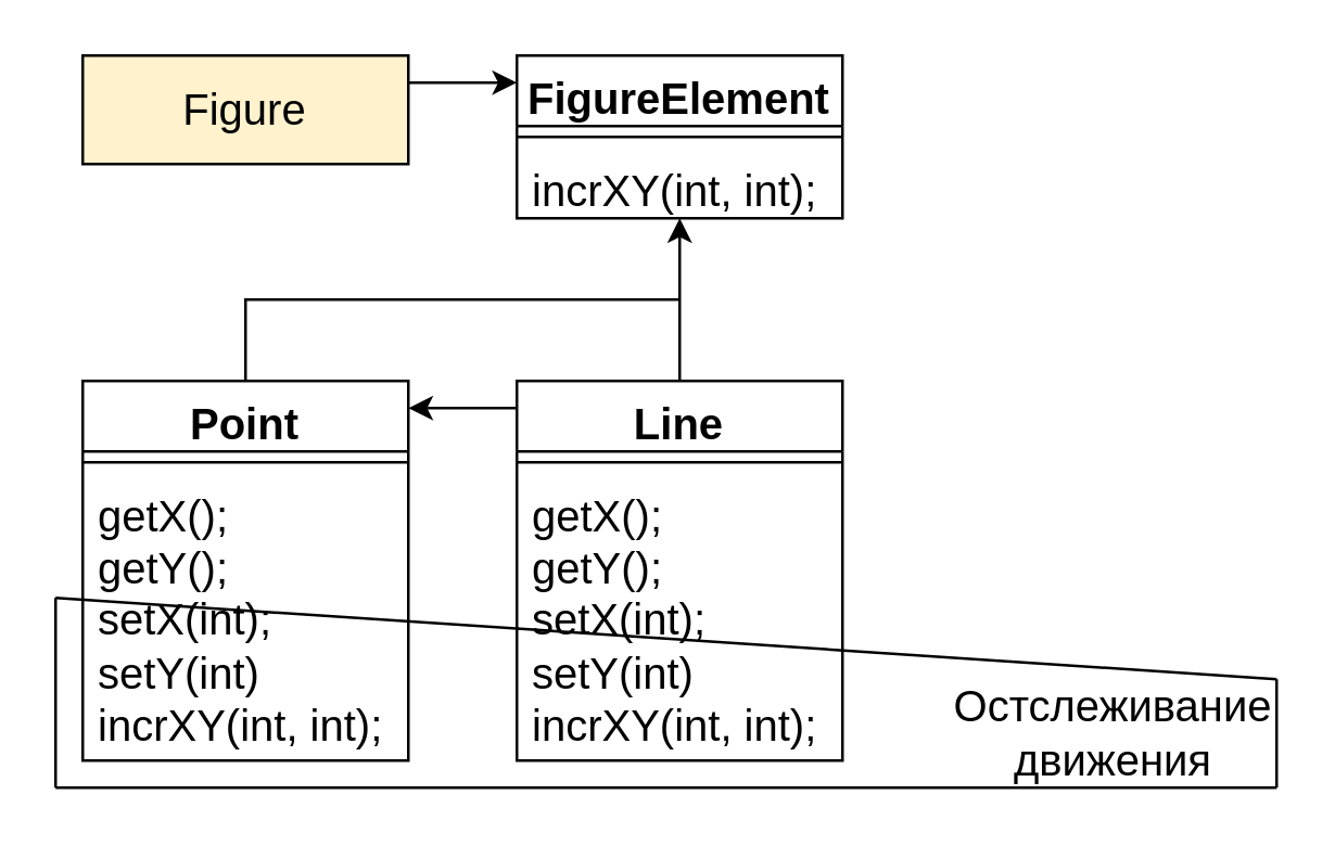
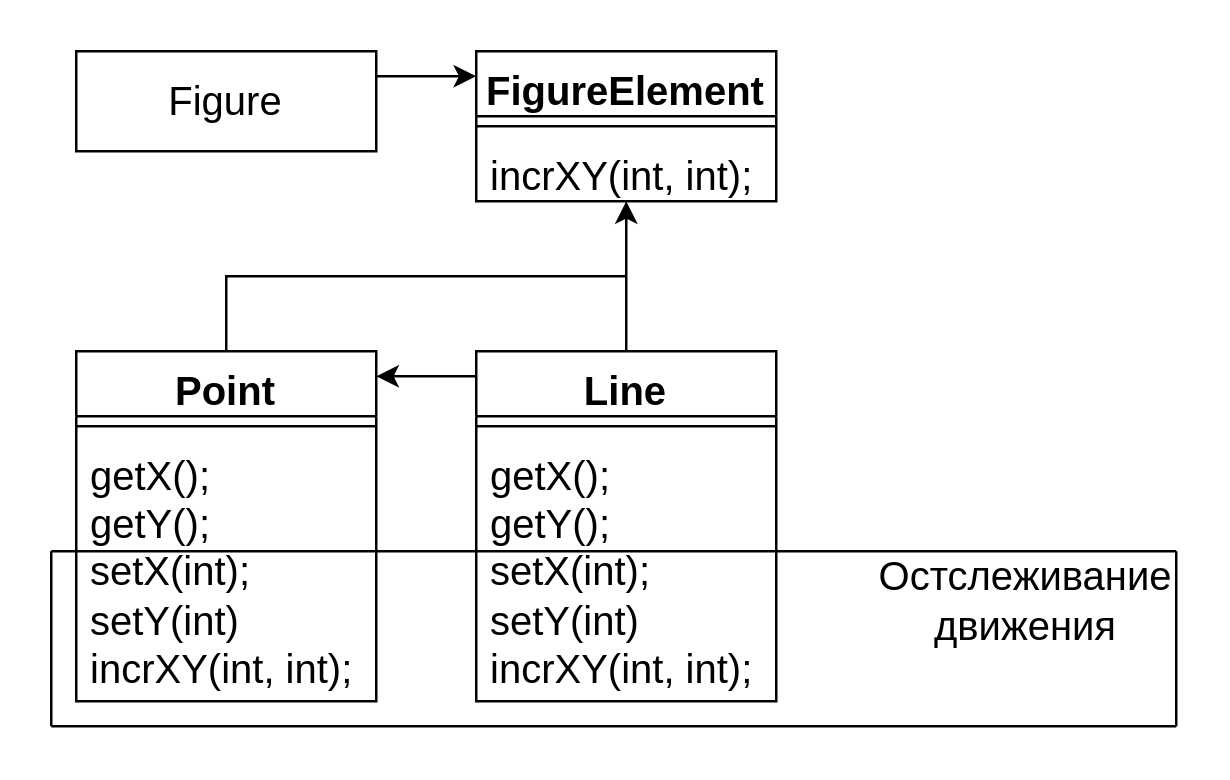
  <mxCell id="0" />
  <mxCell id="1" parent="0" />
- <mxCell id="2" value="&lt;font style=&quot;font-size: 16px;&quot;&gt;Figure&lt;/font&gt;" style="html=1;whiteSpace=wrap;fillColor=#fff2cc;" vertex="1" parent="1"><mxGeometry x="30" y="20" width="120" height="40" as="geometry" /></mxCell>
+ <mxCell id="2" value="&lt;font style=&quot;font-size: 16px;&quot;&gt;Figure&lt;/font&gt;" style="html=1;whiteSpace=wrap;" vertex="1" parent="1"><mxGeometry x="30" y="20" width="120" height="40" as="geometry" /></mxCell>
  <mxCell id="3" value="&lt;span style=&quot;font-size: 16px;&quot;&gt;FigureElement&lt;/span&gt;" style="swimlane;fontStyle=1;align=center;verticalAlign=top;childLayout=stackLayout;horizontal=1;startSize=26;horizontalStack=0;resizeParent=1;resizeParentMax=0;resizeLast=0;collapsible=1;marginBottom=0;whiteSpace=wrap;html=1;" vertex="1" parent="1"><mxGeometry x="190" y="20" width="120" height="60" as="geometry" /></mxCell>
  <mxCell id="4" value="" style="line;strokeWidth=1;fillColor=none;align=left;verticalAlign=middle;spacingTop=-1;spacingLeft=3;spacingRight=3;rotatable=0;labelPosition=right;points=[];portConstraint=eastwest;strokeColor=inherit;" vertex="1" parent="3"><mxGeometry y="26" width="120" height="8" as="geometry" /></mxCell>
  <mxCell id="5" value="&lt;font style=&quot;font-size: 16px;&quot;&gt;incrXY(int, int);&lt;/font&gt;" style="text;strokeColor=none;fillColor=none;align=left;verticalAlign=top;spacingLeft=4;spacingRight=4;overflow=hidden;rotatable=0;points=[[0,0.5],[1,0.5]];portConstraint=eastwest;whiteSpace=wrap;html=1;" vertex="1" parent="3"><mxGeometry y="34" width="120" height="26" as="geometry" /></mxCell>
  <mxCell id="6" value="&lt;span style=&quot;font-size: 16px;&quot;&gt;Line&lt;/span&gt;" style="swimlane;fontStyle=1;align=center;verticalAlign=top;childLayout=stackLayout;horizontal=1;startSize=26;horizontalStack=0;resizeParent=1;resizeParentMax=0;resizeLast=0;collapsible=1;marginBottom=0;whiteSpace=wrap;html=1;" vertex="1" parent="1"><mxGeometry x="190" y="140" width="120" height="140" as="geometry" /></mxCell>
  <mxCell id="7" value="" style="line;strokeWidth=1;fillColor=none;align=left;verticalAlign=middle;spacingTop=-1;spacingLeft=3;spacingRight=3;rotatable=0;labelPosition=right;points=[];portConstraint=eastwest;strokeColor=inherit;" vertex="1" parent="6"><mxGeometry y="26" width="120" height="8" as="geometry" /></mxCell>
  <mxCell id="8" value="&lt;div style=&quot;font-size: 16px;&quot;&gt;getX();&lt;/div&gt;&lt;div style=&quot;font-size: 16px;&quot;&gt;getY();&lt;/div&gt;&lt;div style=&quot;font-size: 16px;&quot;&gt;setX(int);&lt;/div&gt;&lt;div style=&quot;font-size: 16px;&quot;&gt;setY(int)&lt;/div&gt;&lt;font style=&quot;font-size: 16px;&quot;&gt;incrXY(int, int);&lt;/font&gt;" style="text;strokeColor=none;fillColor=none;align=left;verticalAlign=top;spacingLeft=4;spacingRight=4;overflow=hidden;rotatable=0;points=[[0,0.5],[1,0.5]];portConstraint=eastwest;whiteSpace=wrap;html=1;" vertex="1" parent="6"><mxGeometry y="34" width="120" height="106" as="geometry" /></mxCell>
  <mxCell id="9" value="&lt;span style=&quot;font-size: 16px;&quot;&gt;Point&lt;/span&gt;" style="swimlane;fontStyle=1;align=center;verticalAlign=top;childLayout=stackLayout;horizontal=1;startSize=26;horizontalStack=0;resizeParent=1;resizeParentMax=0;resizeLast=0;collapsible=1;marginBottom=0;whiteSpace=wrap;html=1;" vertex="1" parent="1"><mxGeometry x="30" y="140" width="120" height="140" as="geometry" /></mxCell>
  <mxCell id="10" value="" style="line;strokeWidth=1;fillColor=none;align=left;verticalAlign=middle;spacingTop=-1;spacingLeft=3;spacingRight=3;rotatable=0;labelPosition=right;points=[];portConstraint=eastwest;strokeColor=inherit;" vertex="1" parent="9"><mxGeometry y="26" width="120" height="8" as="geometry" /></mxCell>
  <mxCell id="11" value="&lt;div style=&quot;font-size: 16px;&quot;&gt;&lt;font style=&quot;font-size: 16px;&quot;&gt;getX();&lt;/font&gt;&lt;/div&gt;&lt;div style=&quot;font-size: 16px;&quot;&gt;&lt;font style=&quot;font-size: 16px;&quot;&gt;getY();&lt;/font&gt;&lt;/div&gt;&lt;div style=&quot;font-size: 16px;&quot;&gt;&lt;font style=&quot;font-size: 16px;&quot;&gt;setX(int);&lt;/font&gt;&lt;/div&gt;&lt;div style=&quot;font-size: 16px;&quot;&gt;&lt;font style=&quot;font-size: 16px;&quot;&gt;setY(int)&lt;/font&gt;&lt;/div&gt;&lt;font style=&quot;font-size: 16px;&quot;&gt;incrXY(int, int);&lt;/font&gt;" style="text;strokeColor=none;fillColor=none;align=left;verticalAlign=top;spacingLeft=4;spacingRight=4;overflow=hidden;rotatable=0;points=[[0,0.5],[1,0.5]];portConstraint=eastwest;whiteSpace=wrap;html=1;" vertex="1" parent="9"><mxGeometry y="34" width="120" height="106" as="geometry" /></mxCell>
  <mxCell id="12" value="" style="endArrow=none;html=1;rounded=0;entryX=1;entryY=0;entryDx=0;entryDy=0;" edge="1" parent="1" target="15"><mxGeometry width="50" height="50" relative="1" as="geometry"><mxPoint x="20" y="220" as="sourcePoint" /><mxPoint x="480" y="220" as="targetPoint" /></mxGeometry></mxCell>
  <mxCell id="13" value="" style="endArrow=none;html=1;rounded=0;" edge="1" parent="1"><mxGeometry width="50" height="50" relative="1" as="geometry"><mxPoint x="20" y="290" as="sourcePoint" /><mxPoint x="470" y="290" as="targetPoint" /></mxGeometry></mxCell>
  <mxCell id="14" value="" style="endArrow=none;html=1;rounded=0;" edge="1" parent="1"><mxGeometry width="50" height="50" relative="1" as="geometry"><mxPoint x="20" y="290" as="sourcePoint" /><mxPoint x="20" y="220" as="targetPoint" /><Array as="points"><mxPoint x="20" y="260" /></Array></mxGeometry></mxCell>
- <mxCell id="15" value="&lt;font style=&quot;font-size: 16px;&quot;&gt;Остслеживание движения&lt;/font&gt;" style="text;html=1;align=center;verticalAlign=middle;whiteSpace=wrap;rounded=0;" vertex="1" parent="1"><mxGeometry x="350" y="250" width="120" height="40" as="geometry" /></mxCell>
+ <mxCell id="15" value="&lt;font style=&quot;font-size: 16px;&quot;&gt;Остслеживание движения&lt;/font&gt;" style="text;html=1;align=center;verticalAlign=middle;whiteSpace=wrap;rounded=0;" vertex="1" parent="1"><mxGeometry x="350" y="220" width="120" height="40" as="geometry" /></mxCell>
  <mxCell id="16" value="" style="endArrow=none;html=1;rounded=0;entryX=1;entryY=0;entryDx=0;entryDy=0;" edge="1" parent="1" target="15"><mxGeometry width="50" height="50" relative="1" as="geometry"><mxPoint x="470" y="290" as="sourcePoint" /><mxPoint x="480" y="220" as="targetPoint" /></mxGeometry></mxCell>
  <mxCell id="17" value="" style="endArrow=classic;html=1;rounded=0;" edge="1" parent="1"><mxGeometry width="50" height="50" relative="1" as="geometry"><mxPoint x="190" y="150" as="sourcePoint" /><mxPoint x="150" y="150" as="targetPoint" /></mxGeometry></mxCell>
  <mxCell id="18" value="" style="endArrow=classic;html=1;rounded=0;exitX=0.5;exitY=0;exitDx=0;exitDy=0;" edge="1" parent="1" source="6"><mxGeometry width="50" height="50" relative="1" as="geometry"><mxPoint x="200" y="130" as="sourcePoint" /><mxPoint x="250" y="80" as="targetPoint" /></mxGeometry></mxCell>
  <mxCell id="19" value="" style="endArrow=none;html=1;rounded=0;" edge="1" parent="1"><mxGeometry width="50" height="50" relative="1" as="geometry"><mxPoint x="90" y="140" as="sourcePoint" /><mxPoint x="250" y="110" as="targetPoint" /><Array as="points"><mxPoint x="90" y="110" /></Array></mxGeometry></mxCell>
  <mxCell id="20" value="" style="endArrow=classic;html=1;rounded=0;" edge="1" parent="1"><mxGeometry width="50" height="50" relative="1" as="geometry"><mxPoint x="150" y="30" as="sourcePoint" /><mxPoint x="190" y="30" as="targetPoint" /></mxGeometry></mxCell>
